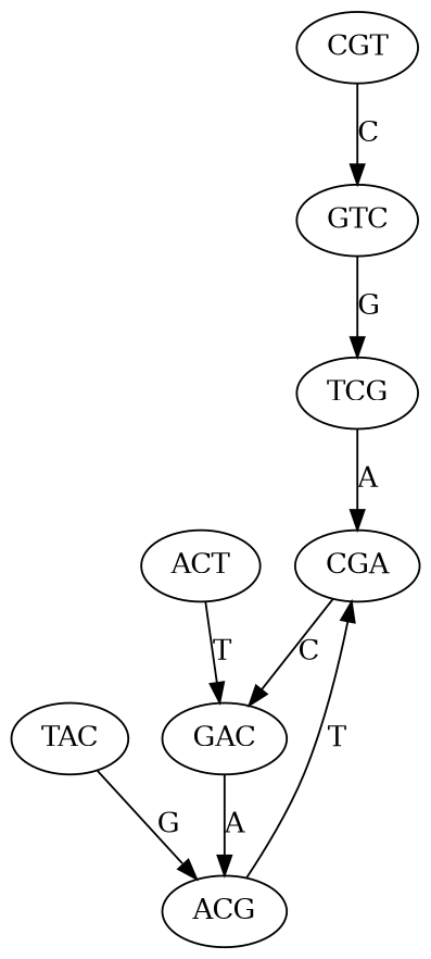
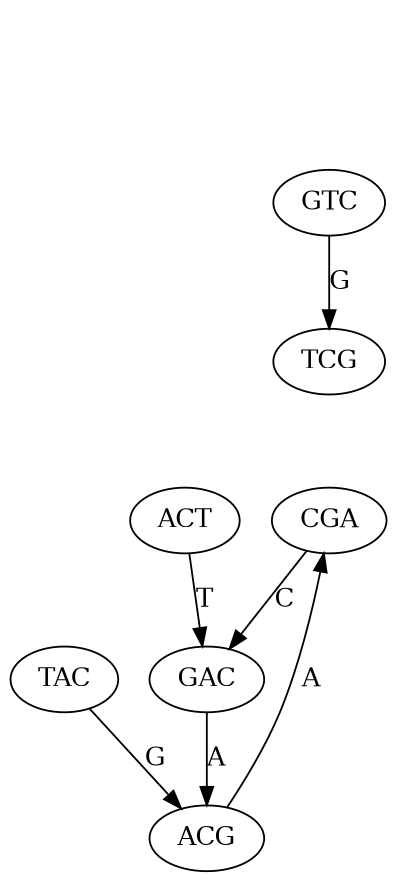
  digraph {
    CGA
    GAC
    ACG
    ACT
-   CGT
    GTC
    TAC
    TCG
    CGA -> GAC [label=C]
    GAC -> ACG [label=A]
-   ACG -> CGA [label=T]
+   ACG -> CGA [label=A]
    ACT -> GAC [label=T]
-   CGT -> GTC [label=C]
    GTC -> TCG [label=G]
    TAC -> ACG [label=G]
-   TCG -> CGA [label=A]
  }
